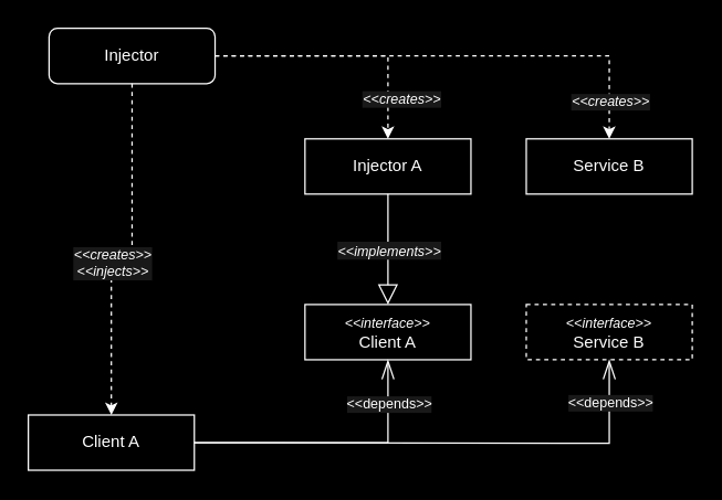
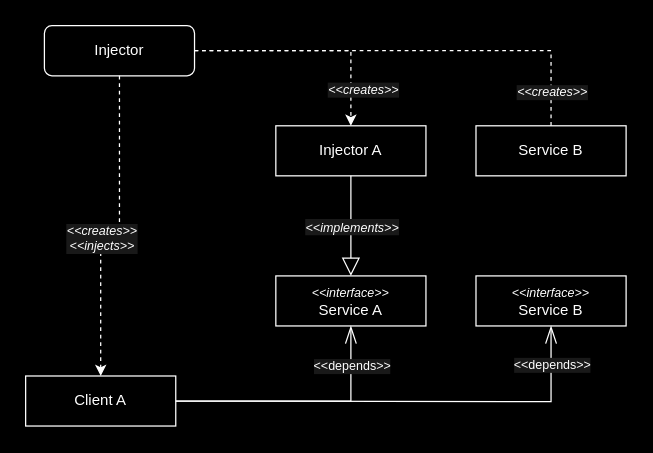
  <mxCell id="0" />
  <mxCell id="1" parent="0" />
  <mxCell id="2" style="edgeStyle=orthogonalEdgeStyle;rounded=0;orthogonalLoop=1;jettySize=auto;html=1;exitX=0.5;exitY=1;exitDx=0;exitDy=0;entryX=0.5;entryY=0;entryDx=0;entryDy=0;dashed=1;fontColor=#FFFFFF;labelBackgroundColor=none;strokeColor=#FFFFFF;" parent="1" source="10" target="13" edge="1"><mxGeometry relative="1" as="geometry" /></mxCell>
  <mxCell id="3" value="&amp;lt;&amp;lt;creates&amp;gt;&amp;gt;&lt;br style=&quot;font-size: 10px;&quot;&gt;&amp;lt;&amp;lt;injects&amp;gt;&amp;gt;" style="edgeLabel;html=1;align=center;verticalAlign=middle;resizable=0;points=[];fontStyle=2;fontSize=10;fontColor=#FFFFFF;labelBackgroundColor=#191919;labelBorderColor=none;" parent="2" vertex="1" connectable="0"><mxGeometry x="0.389" y="1" relative="1" as="geometry"><mxPoint x="-1" y="-33" as="offset" /></mxGeometry></mxCell>
  <mxCell id="4" style="edgeStyle=orthogonalEdgeStyle;rounded=0;orthogonalLoop=1;jettySize=auto;html=1;exitX=1;exitY=0.5;exitDx=0;exitDy=0;entryX=0.5;entryY=0;entryDx=0;entryDy=0;dashed=1;fontColor=#FFFFFF;labelBackgroundColor=none;strokeColor=#FFFFFF;" parent="1" source="10" target="16" edge="1"><mxGeometry relative="1" as="geometry"><Array as="points"><mxPoint x="280" y="40" /></Array></mxGeometry></mxCell>
  <mxCell id="5" value="&amp;lt;&amp;lt;creates&amp;gt;&amp;gt;" style="edgeLabel;html=1;align=center;verticalAlign=middle;resizable=0;points=[];fontStyle=2;fontSize=10;fontColor=#FFFFFF;labelBackgroundColor=none;" parent="4" vertex="1" connectable="0"><mxGeometry x="-0.249" relative="1" as="geometry"><mxPoint x="65" y="30" as="offset" /></mxGeometry></mxCell>
  <mxCell id="6" value="&amp;lt;&amp;lt;creates&amp;gt;&amp;gt;" style="edgeLabel;html=1;align=center;verticalAlign=middle;resizable=0;points=[];fontStyle=2;fontSize=10;fontColor=#FFFFFF;labelBackgroundColor=#191919;" vertex="1" connectable="0" parent="4"><mxGeometry x="-0.249" relative="1" as="geometry"><mxPoint x="65" y="30" as="offset" /></mxGeometry></mxCell>
- <mxCell id="7" style="edgeStyle=orthogonalEdgeStyle;rounded=0;orthogonalLoop=1;jettySize=auto;html=1;exitX=1;exitY=0.5;exitDx=0;exitDy=0;entryX=0.5;entryY=0;entryDx=0;entryDy=0;dashed=1;fontColor=#FFFFFF;labelBackgroundColor=none;strokeColor=#FFFFFF;" parent="1" source="10" target="17" edge="1"><mxGeometry relative="1" as="geometry" /></mxCell>
+ <mxCell id="7" style="edgeStyle=orthogonalEdgeStyle;rounded=0;orthogonalLoop=1;jettySize=auto;html=1;exitX=1;exitY=0.5;exitDx=0;exitDy=0;entryX=0.5;entryY=0;entryDx=0;entryDy=0;dashed=1;fontColor=#FFFFFF;labelBackgroundColor=none;strokeColor=#FFFFFF;endArrow=none;" parent="1" source="10" target="17" edge="1"><mxGeometry relative="1" as="geometry" /></mxCell>
  <mxCell id="8" value="&amp;lt;&amp;lt;creates&amp;gt;&amp;gt;" style="edgeLabel;html=1;align=center;verticalAlign=middle;resizable=0;points=[];fontStyle=2;fontSize=10;fontColor=#FFFFFF;labelBackgroundColor=none;" parent="7" vertex="1" connectable="0"><mxGeometry x="0.783" relative="1" as="geometry"><mxPoint y="9" as="offset" /></mxGeometry></mxCell>
  <mxCell id="9" value="&amp;lt;&amp;lt;creates&amp;gt;&amp;gt;" style="edgeLabel;html=1;align=center;verticalAlign=middle;resizable=0;points=[];fontStyle=2;fontSize=10;fontColor=#FFFFFF;labelBackgroundColor=#191919;" vertex="1" connectable="0" parent="7"><mxGeometry x="0.783" relative="1" as="geometry"><mxPoint y="9" as="offset" /></mxGeometry></mxCell>
  <mxCell id="10" value="Injector" style="rounded=1;whiteSpace=wrap;html=1;fontColor=#FFFFFF;labelBackgroundColor=none;strokeColor=#FFFFFF;fillColor=none;" parent="1" vertex="1"><mxGeometry x="35" y="20" width="120" height="40" as="geometry" /></mxCell>
  <mxCell id="11" style="edgeStyle=orthogonalEdgeStyle;rounded=0;orthogonalLoop=1;jettySize=auto;html=1;exitX=1;exitY=0.5;exitDx=0;exitDy=0;entryX=0.5;entryY=1;entryDx=0;entryDy=0;fontSize=10;endArrow=openThin;endFill=0;startSize=12;endSize=12;strokeWidth=1;targetPerimeterSpacing=0;fontColor=#FFFFFF;labelBackgroundColor=none;strokeColor=#FFFFFF;" parent="1" source="13" target="18" edge="1"><mxGeometry relative="1" as="geometry" /></mxCell>
  <mxCell id="12" value="&amp;lt;&amp;lt;depends&amp;gt;&amp;gt;" style="edgeLabel;html=1;align=center;verticalAlign=middle;resizable=0;points=[];fontSize=10;fontColor=#FFFFFF;labelBackgroundColor=#191919;" parent="11" vertex="1" connectable="0"><mxGeometry x="0.614" y="-1" relative="1" as="geometry"><mxPoint x="-1" y="-8" as="offset" /></mxGeometry></mxCell>
  <mxCell id="13" value="Client A" style="rounded=0;whiteSpace=wrap;html=1;fontColor=#FFFFFF;labelBackgroundColor=none;strokeColor=#FFFFFF;fillColor=none;" parent="1" vertex="1"><mxGeometry x="20" y="300" width="120" height="40" as="geometry" /></mxCell>
  <mxCell id="14" style="edgeStyle=orthogonalEdgeStyle;rounded=0;orthogonalLoop=1;jettySize=auto;html=1;exitX=0.5;exitY=1;exitDx=0;exitDy=0;entryX=0.5;entryY=0;entryDx=0;entryDy=0;strokeWidth=1;endArrow=block;endFill=0;startSize=12;endSize=12;fontColor=#FFFFFF;labelBackgroundColor=none;strokeColor=#FFFFFF;" parent="1" source="16" target="18" edge="1"><mxGeometry relative="1" as="geometry" /></mxCell>
  <mxCell id="15" value="&lt;i&gt;&lt;font style=&quot;font-size: 10px&quot;&gt;&amp;lt;&amp;lt;implements&amp;gt;&amp;gt;&lt;/font&gt;&lt;/i&gt;" style="edgeLabel;html=1;align=center;verticalAlign=middle;resizable=0;points=[];fontColor=#FFFFFF;labelBackgroundColor=#191919;" parent="14" vertex="1" connectable="0"><mxGeometry x="-0.264" y="-2" relative="1" as="geometry"><mxPoint x="2" y="11" as="offset" /></mxGeometry></mxCell>
  <mxCell id="16" value="Injector A" style="rounded=0;whiteSpace=wrap;html=1;fontColor=#FFFFFF;labelBackgroundColor=none;strokeColor=#FFFFFF;fillColor=none;" parent="1" vertex="1"><mxGeometry x="220" y="100" width="120" height="40" as="geometry" /></mxCell>
  <mxCell id="17" value="Service B" style="rounded=0;whiteSpace=wrap;html=1;fontColor=#FFFFFF;labelBackgroundColor=none;strokeColor=#FFFFFF;fillColor=none;" parent="1" vertex="1"><mxGeometry x="380" y="100" width="120" height="40" as="geometry" /></mxCell>
- <mxCell id="18" value="&lt;font style=&quot;font-size: 10px&quot;&gt;&lt;i&gt;&amp;lt;&amp;lt;interface&amp;gt;&amp;gt;&lt;/i&gt;&lt;br&gt;&lt;/font&gt;Client A" style="rounded=0;whiteSpace=wrap;html=1;align=center;line-height: 1em;fontColor=#FFFFFF;labelBackgroundColor=none;strokeColor=#FFFFFF;fillColor=none;" parent="1" vertex="1"><mxGeometry x="220" y="220" width="120" height="40" as="geometry" /></mxCell>
- <mxCell id="19" value="&lt;font style=&quot;font-size: 10px&quot;&gt;&lt;i&gt;&amp;lt;&amp;lt;interface&amp;gt;&amp;gt;&lt;/i&gt;&lt;br&gt;&lt;/font&gt;Service B" style="rounded=0;whiteSpace=wrap;html=1;align=center;fontColor=#FFFFFF;labelBackgroundColor=none;strokeColor=#FFFFFF;fillColor=none;dashed=1;" parent="1" vertex="1"><mxGeometry x="380" y="220" width="120" height="40" as="geometry" /></mxCell>
+ <mxCell id="18" value="&lt;font style=&quot;font-size: 10px&quot;&gt;&lt;i&gt;&amp;lt;&amp;lt;interface&amp;gt;&amp;gt;&lt;/i&gt;&lt;br&gt;&lt;/font&gt;Service A" style="rounded=0;whiteSpace=wrap;html=1;align=center;line-height: 1em;fontColor=#FFFFFF;labelBackgroundColor=none;strokeColor=#FFFFFF;fillColor=none;" parent="1" vertex="1"><mxGeometry x="220" y="220" width="120" height="40" as="geometry" /></mxCell>
+ <mxCell id="19" value="&lt;font style=&quot;font-size: 10px&quot;&gt;&lt;i&gt;&amp;lt;&amp;lt;interface&amp;gt;&amp;gt;&lt;/i&gt;&lt;br&gt;&lt;/font&gt;Service B" style="rounded=0;whiteSpace=wrap;html=1;align=center;fontColor=#FFFFFF;labelBackgroundColor=none;strokeColor=#FFFFFF;fillColor=none;" parent="1" vertex="1"><mxGeometry x="380" y="220" width="120" height="40" as="geometry" /></mxCell>
  <mxCell id="20" style="edgeStyle=orthogonalEdgeStyle;rounded=0;orthogonalLoop=1;jettySize=auto;html=1;exitX=1;exitY=0.5;exitDx=0;exitDy=0;entryX=0.5;entryY=1;entryDx=0;entryDy=0;fontSize=10;endArrow=openThin;endFill=0;startSize=12;endSize=12;strokeWidth=1;targetPerimeterSpacing=0;fontColor=#FFFFFF;labelBackgroundColor=none;strokeColor=#FFFFFF;" parent="1" target="19" edge="1"><mxGeometry relative="1" as="geometry"><mxPoint x="140" y="320" as="sourcePoint" /><mxPoint x="280" y="260" as="targetPoint" /></mxGeometry></mxCell>
  <mxCell id="21" value="&amp;lt;&amp;lt;depends&amp;gt;&amp;gt;" style="edgeLabel;html=1;align=center;verticalAlign=middle;resizable=0;points=[];fontSize=10;fontColor=#FFFFFF;labelBackgroundColor=#191919;" parent="20" vertex="1" connectable="0"><mxGeometry x="0.792" y="2" relative="1" as="geometry"><mxPoint x="2" y="-7" as="offset" /></mxGeometry></mxCell>
